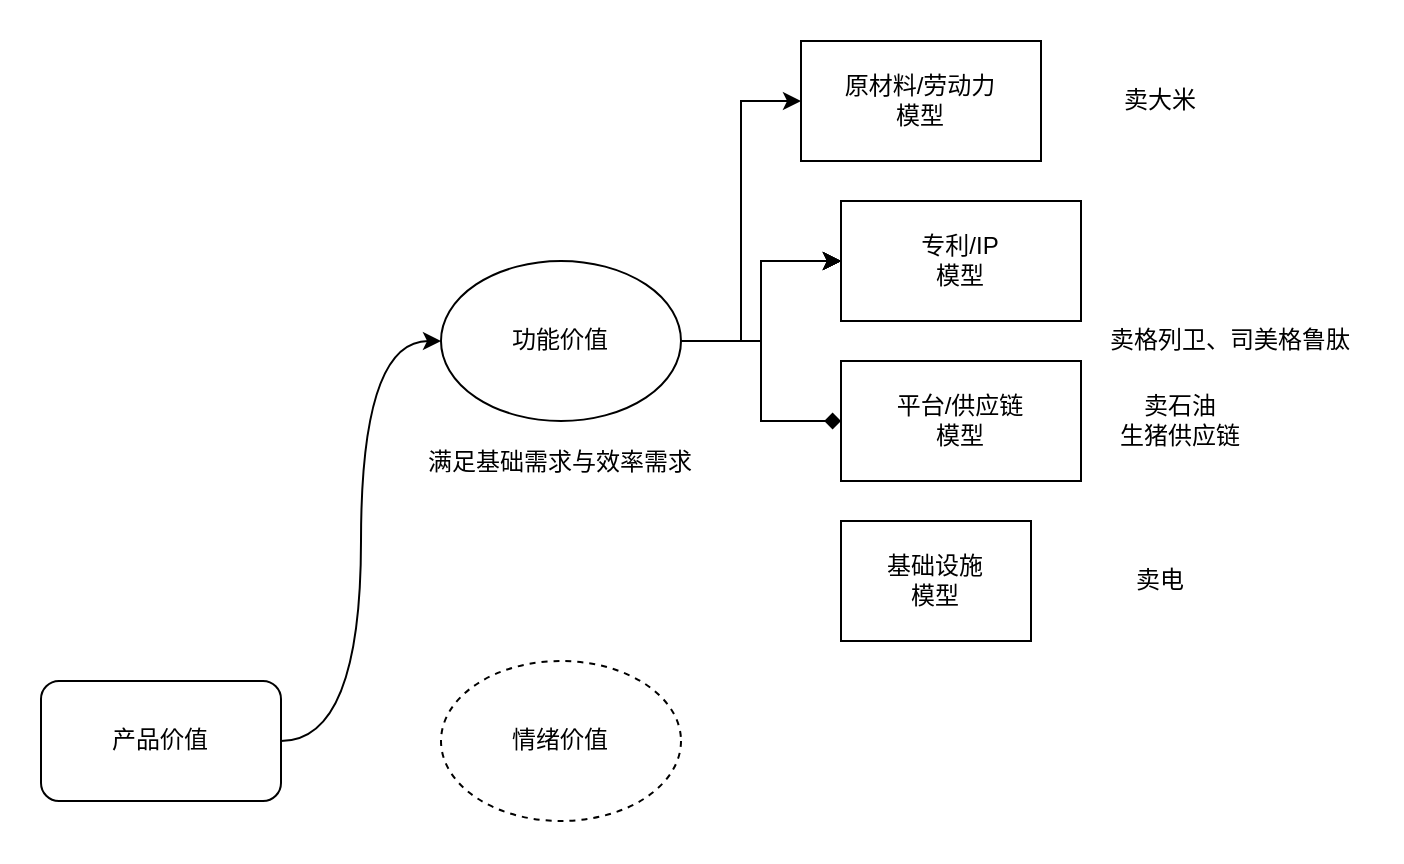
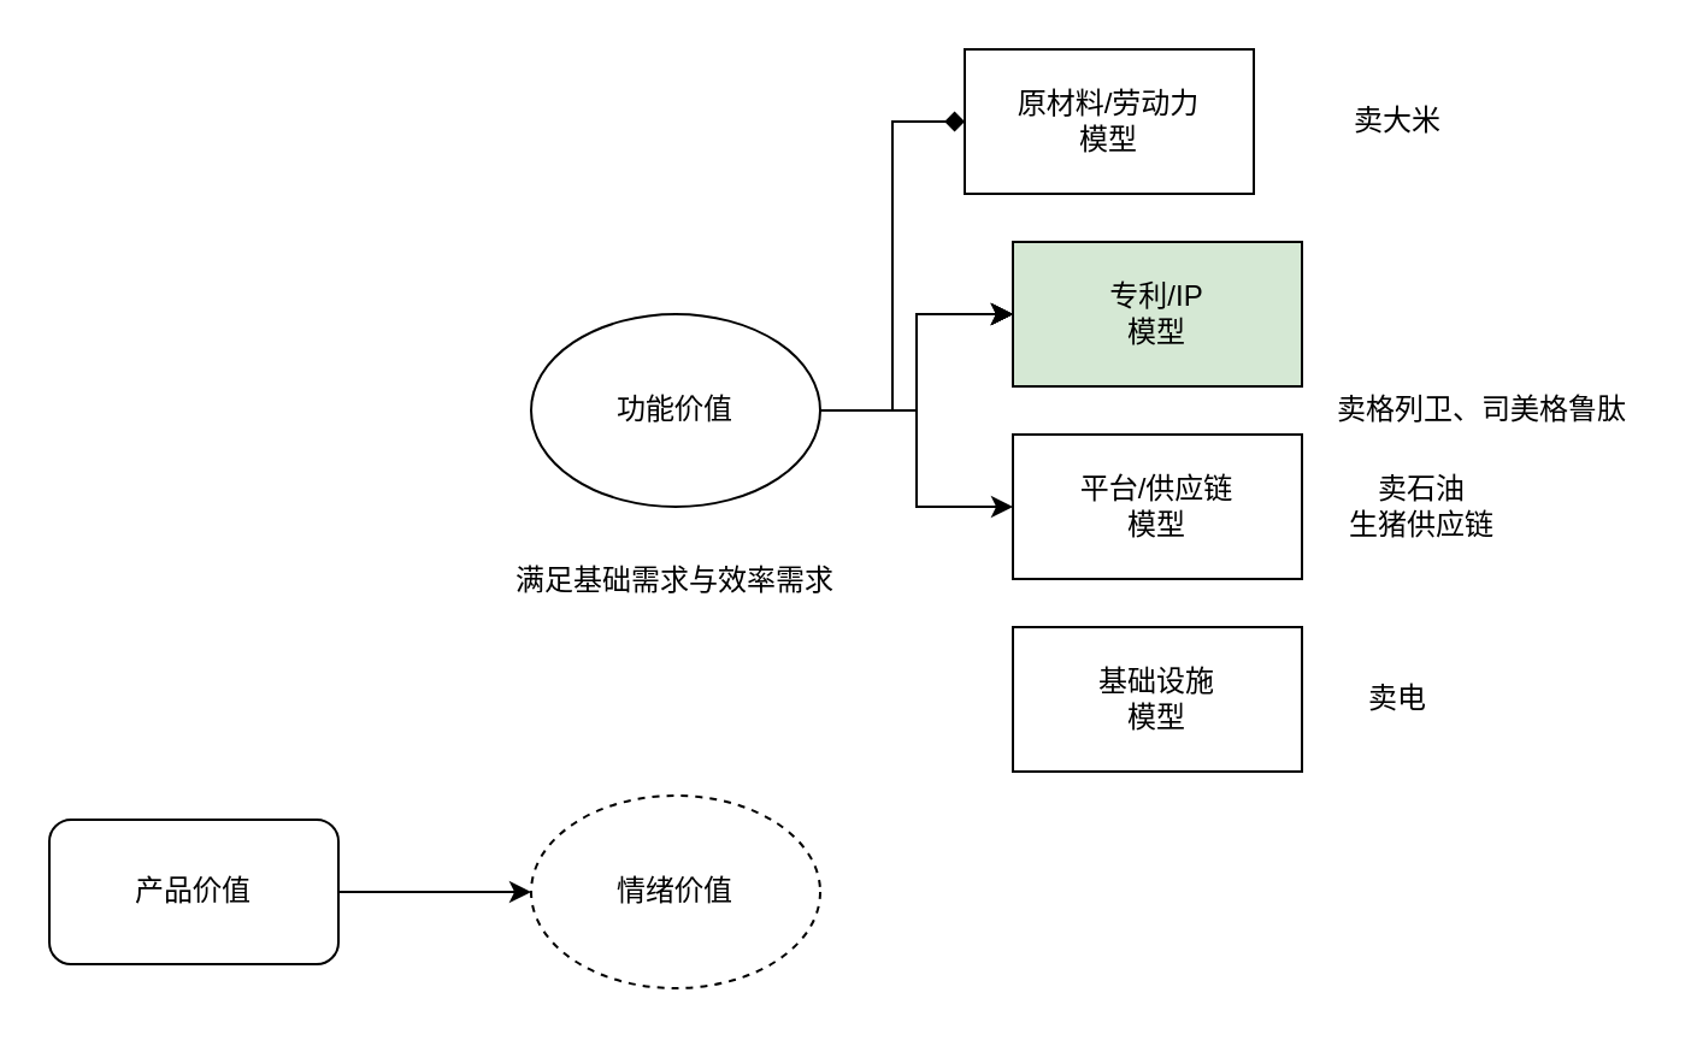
  <mxCell id="0" />
  <mxCell id="1" parent="0" />
- <mxCell id="2" value="" style="edgeStyle=orthogonalEdgeStyle;rounded=0;orthogonalLoop=1;jettySize=auto;html=1;entryX=0;entryY=0.5;entryDx=0;entryDy=0;" edge="1" parent="1" source="9" target="14"><mxGeometry relative="1" as="geometry" /></mxCell>
+ <mxCell id="2" value="" style="edgeStyle=orthogonalEdgeStyle;rounded=0;orthogonalLoop=1;jettySize=auto;html=1;entryX=0;entryY=0.5;entryDx=0;entryDy=0;endArrow=diamond;" edge="1" parent="1" source="9" target="14"><mxGeometry relative="1" as="geometry" /></mxCell>
  <mxCell id="3" value="" style="edgeStyle=orthogonalEdgeStyle;rounded=0;orthogonalLoop=1;jettySize=auto;html=1;" edge="1" parent="1" source="9" target="15"><mxGeometry relative="1" as="geometry" /></mxCell>
  <mxCell id="4" value="" style="edgeStyle=orthogonalEdgeStyle;rounded=0;orthogonalLoop=1;jettySize=auto;html=1;" edge="1" parent="1" source="9" target="15"><mxGeometry relative="1" as="geometry" /></mxCell>
  <mxCell id="5" value="" style="edgeStyle=orthogonalEdgeStyle;rounded=0;orthogonalLoop=1;jettySize=auto;html=1;" edge="1" parent="1" source="9" target="15"><mxGeometry relative="1" as="geometry" /></mxCell>
  <mxCell id="6" value="" style="edgeStyle=orthogonalEdgeStyle;rounded=0;orthogonalLoop=1;jettySize=auto;html=1;" edge="1" parent="1" source="9" target="15"><mxGeometry relative="1" as="geometry" /></mxCell>
  <mxCell id="7" value="" style="edgeStyle=orthogonalEdgeStyle;rounded=0;orthogonalLoop=1;jettySize=auto;html=1;" edge="1" parent="1" source="9" target="15"><mxGeometry relative="1" as="geometry" /></mxCell>
- <mxCell id="8" style="edgeStyle=orthogonalEdgeStyle;rounded=0;orthogonalLoop=1;jettySize=auto;html=1;endArrow=diamond;" edge="1" parent="1" source="9" target="16"><mxGeometry relative="1" as="geometry" /></mxCell>
+ <mxCell id="8" style="edgeStyle=orthogonalEdgeStyle;rounded=0;orthogonalLoop=1;jettySize=auto;html=1;" edge="1" parent="1" source="9" target="16"><mxGeometry relative="1" as="geometry" /></mxCell>
  <mxCell id="9" value="功能价值" style="ellipse;whiteSpace=wrap;html=1;" vertex="1" parent="1"><mxGeometry x="220" y="130" width="120" height="80" as="geometry" /></mxCell>
- <mxCell id="10" style="edgeStyle=orthogonalEdgeStyle;rounded=0;orthogonalLoop=1;jettySize=auto;html=1;exitX=1;exitY=0.5;exitDx=0;exitDy=0;entryX=0;entryY=0.5;entryDx=0;entryDy=0;curved=1;" edge="1" parent="1" source="11" target="9"><mxGeometry relative="1" as="geometry" /></mxCell>
  <mxCell id="11" value="产品价值" style="rounded=1;whiteSpace=wrap;html=1;" vertex="1" parent="1"><mxGeometry x="20" y="340" width="120" height="60" as="geometry" /></mxCell>
  <mxCell id="12" value="情绪价值" style="ellipse;whiteSpace=wrap;html=1;dashed=1;" vertex="1" parent="1"><mxGeometry x="220" y="330" width="120" height="80" as="geometry" /></mxCell>
+ <mxCell id="13" style="edgeStyle=orthogonalEdgeStyle;rounded=0;orthogonalLoop=1;jettySize=auto;html=1;exitX=1;exitY=0.5;exitDx=0;exitDy=0;entryX=0;entryY=0.5;entryDx=0;entryDy=0;curved=1;" edge="1" parent="1" source="11" target="12"><mxGeometry relative="1" as="geometry"><mxPoint x="150" y="380" as="sourcePoint" /><mxPoint x="230" y="290" as="targetPoint" /></mxGeometry></mxCell>
  <mxCell id="14" value="原材料/劳动力&lt;div&gt;模型&lt;/div&gt;" style="whiteSpace=wrap;html=1;" vertex="1" parent="1"><mxGeometry x="400" y="20" width="120" height="60" as="geometry" /></mxCell>
- <mxCell id="15" value="专利/IP&lt;div&gt;模型&lt;/div&gt;" style="whiteSpace=wrap;html=1;" vertex="1" parent="1"><mxGeometry x="420" y="100" width="120" height="60" as="geometry" /></mxCell>
+ <mxCell id="15" value="专利/IP&lt;div&gt;模型&lt;/div&gt;" style="whiteSpace=wrap;html=1;fillColor=#d5e8d4;" vertex="1" parent="1"><mxGeometry x="420" y="100" width="120" height="60" as="geometry" /></mxCell>
  <mxCell id="16" value="平台/供应链&lt;div&gt;模型&lt;/div&gt;" style="rounded=0;whiteSpace=wrap;html=1;" vertex="1" parent="1"><mxGeometry x="420" y="180" width="120" height="60" as="geometry" /></mxCell>
- <mxCell id="17" value="基础设施&lt;div&gt;模型&lt;/div&gt;" style="rounded=0;whiteSpace=wrap;html=1;" vertex="1" parent="1"><mxGeometry x="420" y="260" width="95" height="60" as="geometry" /></mxCell>
+ <mxCell id="17" value="基础设施&lt;div&gt;模型&lt;/div&gt;" style="rounded=0;whiteSpace=wrap;html=1;" vertex="1" parent="1"><mxGeometry x="420" y="260" width="120" height="60" as="geometry" /></mxCell>
  <mxCell id="18" value="卖大米" style="text;html=1;align=center;verticalAlign=middle;whiteSpace=wrap;rounded=0;" vertex="1" parent="1"><mxGeometry x="550" y="35" width="60" height="30" as="geometry" /></mxCell>
  <mxCell id="19" value="卖格列卫、司美格鲁肽" style="text;html=1;align=center;verticalAlign=middle;whiteSpace=wrap;rounded=0;" vertex="1" parent="1"><mxGeometry x="550" y="155" width="130" height="30" as="geometry" /></mxCell>
  <mxCell id="20" value="卖石油&lt;div&gt;生猪供应链&lt;/div&gt;" style="text;html=1;align=center;verticalAlign=middle;whiteSpace=wrap;rounded=0;" vertex="1" parent="1"><mxGeometry x="550" y="195" width="80" height="30" as="geometry" /></mxCell>
  <mxCell id="21" value="卖电" style="text;html=1;align=center;verticalAlign=middle;whiteSpace=wrap;rounded=0;" vertex="1" parent="1"><mxGeometry x="550" y="275" width="60" height="30" as="geometry" /></mxCell>
- <mxCell id="22" value="&lt;h1 style=&quot;text-align: left; margin-top: 0px;&quot;&gt;&lt;span style=&quot;background-color: transparent; font-size: 12px; font-weight: normal;&quot;&gt;满足基础需求与效率需求&lt;/span&gt;&lt;/h1&gt;" style="text;html=1;align=center;verticalAlign=middle;whiteSpace=wrap;rounded=0;" vertex="1" parent="1"><mxGeometry x="210" y="220" width="140" height="30" as="geometry" /></mxCell>
+ <mxCell id="22" value="&lt;h1 style=&quot;text-align: left; margin-top: 0px;&quot;&gt;&lt;span style=&quot;background-color: transparent; font-size: 12px; font-weight: normal;&quot;&gt;满足基础需求与效率需求&lt;/span&gt;&lt;/h1&gt;" style="text;html=1;align=center;verticalAlign=middle;whiteSpace=wrap;rounded=0;" vertex="1" parent="1"><mxGeometry x="210" y="230" width="140" height="30" as="geometry" /></mxCell>
